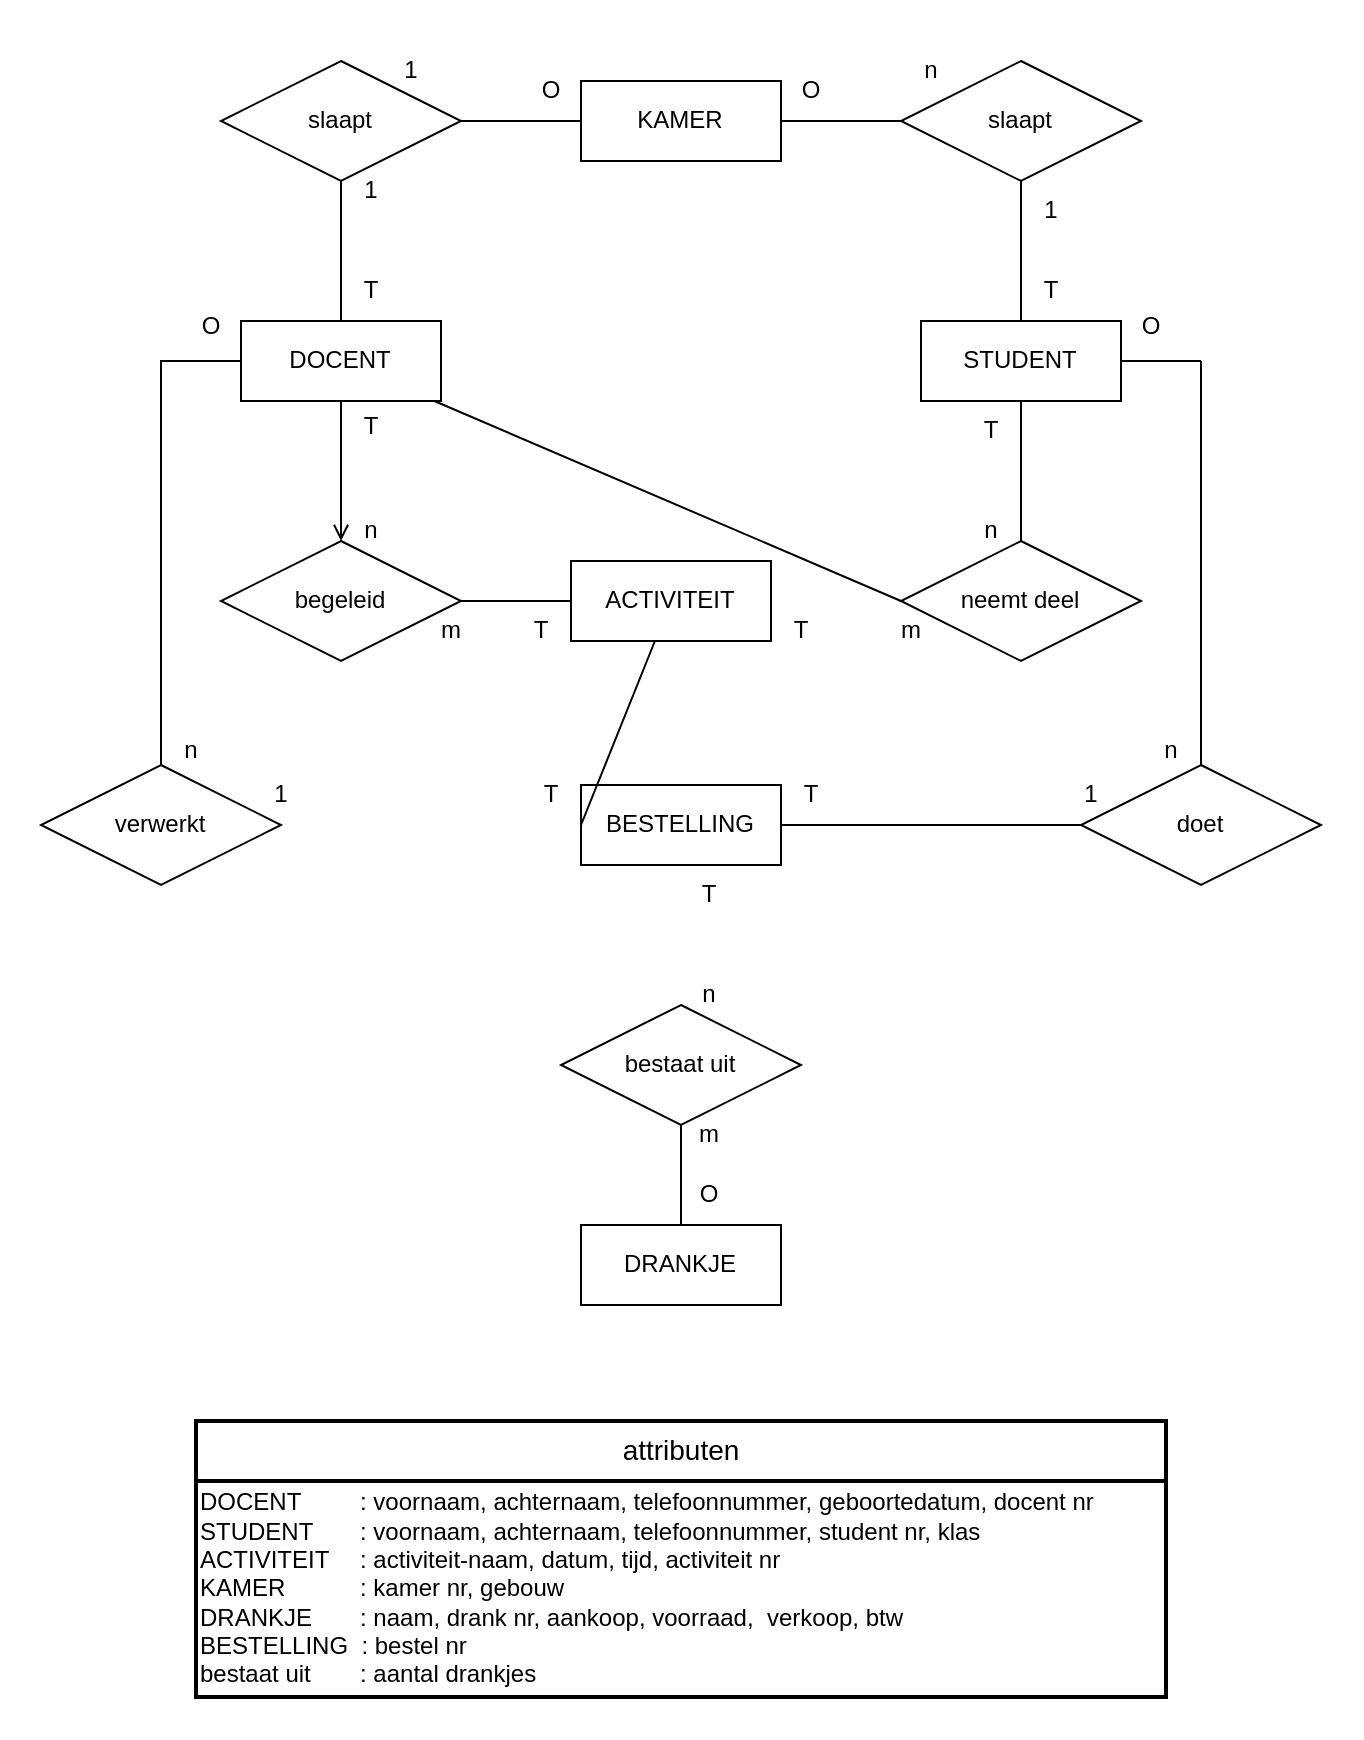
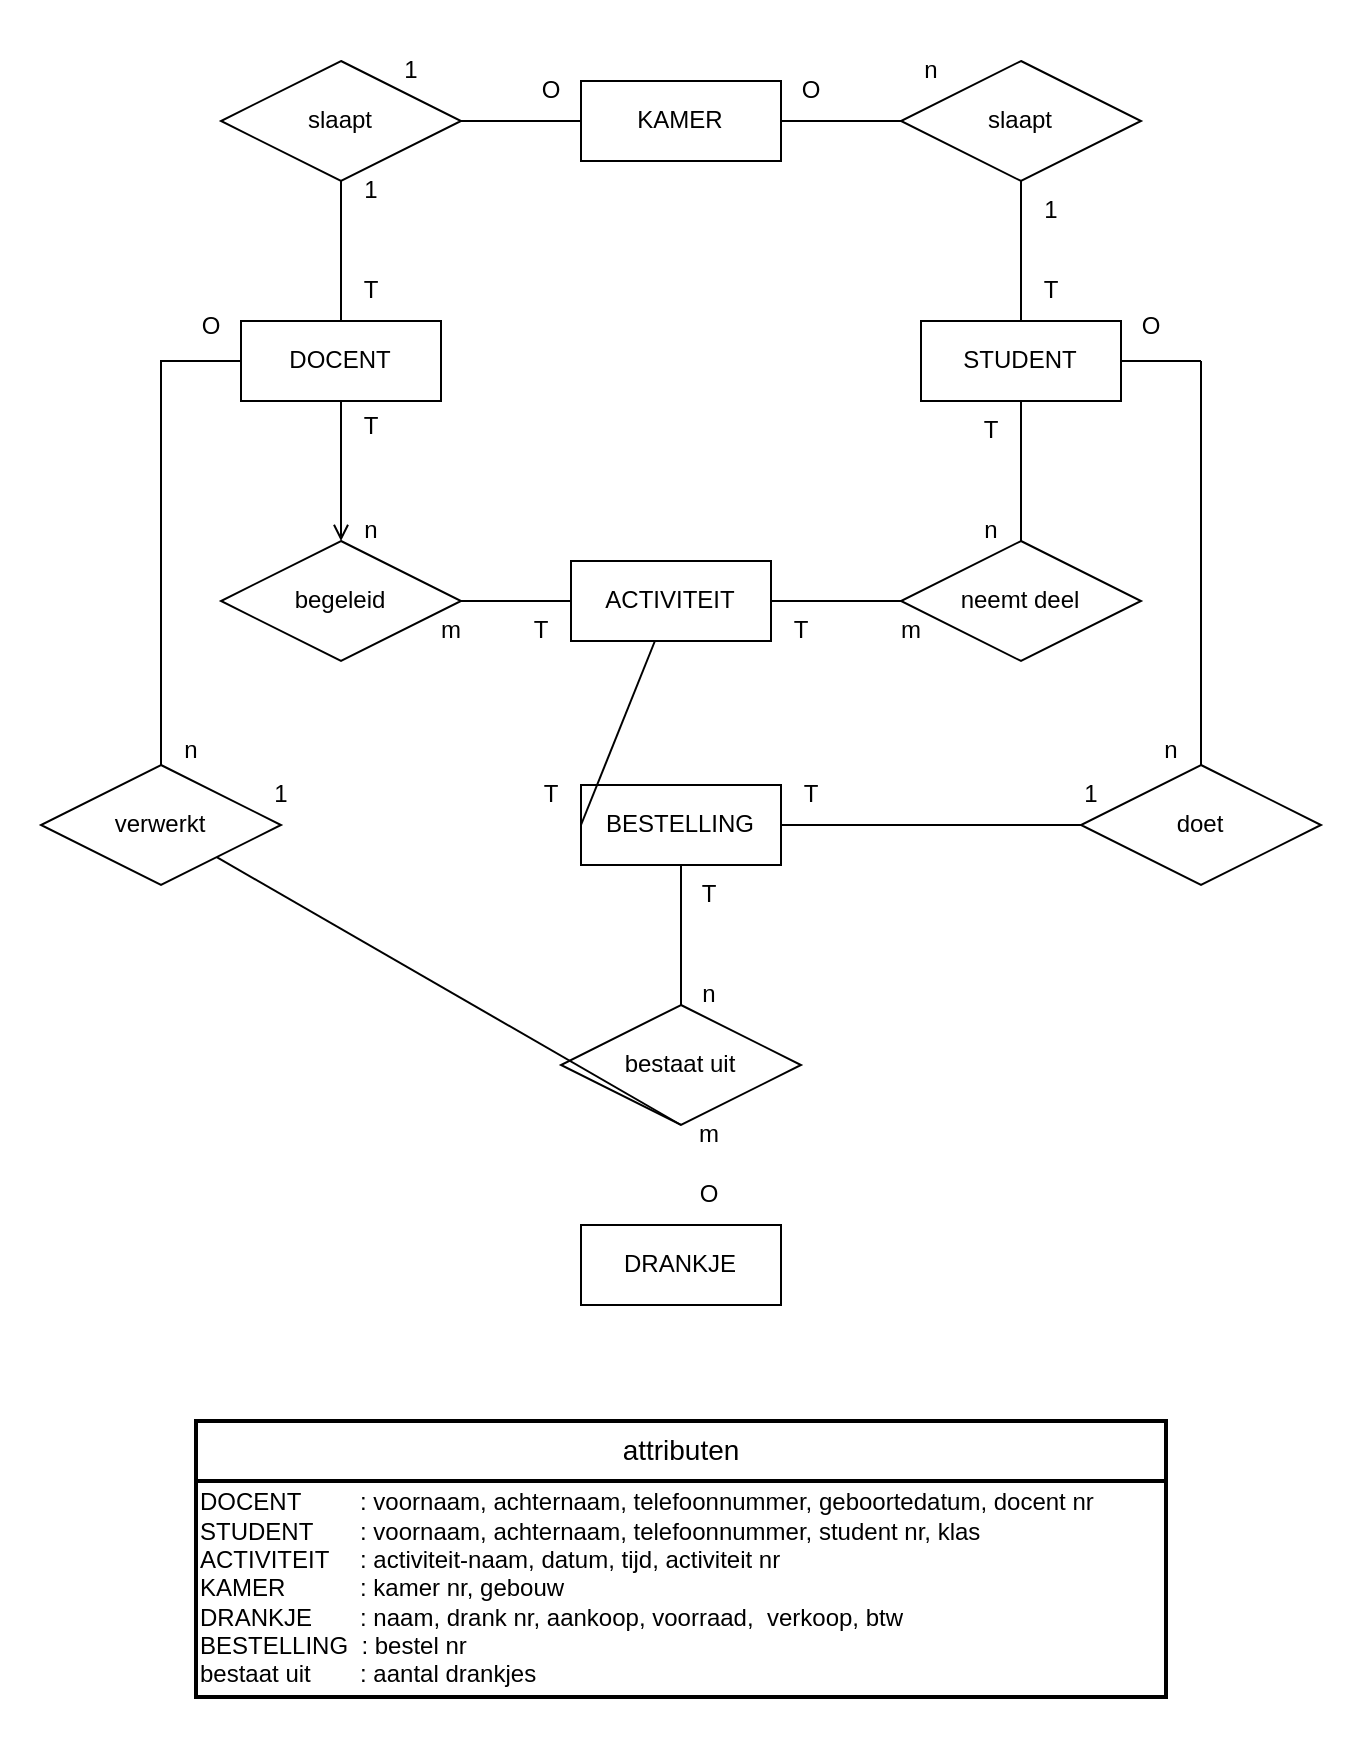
  <mxCell id="0" />
  <mxCell id="1" parent="0" />
  <mxCell id="2" value="DOCENT" style="whiteSpace=wrap;html=1;align=center;" parent="1" vertex="1"><mxGeometry x="120" y="160" width="100" height="40" as="geometry" /></mxCell>
  <mxCell id="3" value="KAMER" style="whiteSpace=wrap;html=1;align=center;" parent="1" vertex="1"><mxGeometry x="290" y="40" width="100" height="40" as="geometry" /></mxCell>
  <mxCell id="4" value="STUDENT" style="whiteSpace=wrap;html=1;align=center;" parent="1" vertex="1"><mxGeometry x="460" y="160" width="100" height="40" as="geometry" /></mxCell>
  <mxCell id="5" value="slaapt" style="shape=rhombus;perimeter=rhombusPerimeter;whiteSpace=wrap;html=1;align=center;" parent="1" vertex="1"><mxGeometry x="110" y="30" width="120" height="60" as="geometry" /></mxCell>
  <mxCell id="6" value="slaapt" style="shape=rhombus;perimeter=rhombusPerimeter;whiteSpace=wrap;html=1;align=center;" parent="1" vertex="1"><mxGeometry x="450" y="30" width="120" height="60" as="geometry" /></mxCell>
  <mxCell id="7" value="" style="endArrow=none;html=1;rounded=0;entryX=1;entryY=0.5;entryDx=0;entryDy=0;exitX=0;exitY=0.5;exitDx=0;exitDy=0;" parent="1" source="3" target="5" edge="1"><mxGeometry width="50" height="50" relative="1" as="geometry"><mxPoint x="60" y="40" as="sourcePoint" /><mxPoint x="120" y="50" as="targetPoint" /><Array as="points" /></mxGeometry></mxCell>
  <mxCell id="8" value="" style="endArrow=none;html=1;rounded=0;entryX=0;entryY=0.5;entryDx=0;entryDy=0;exitX=1;exitY=0.5;exitDx=0;exitDy=0;" parent="1" source="3" target="6" edge="1"><mxGeometry width="50" height="50" relative="1" as="geometry"><mxPoint x="365" y="-40" as="sourcePoint" /><mxPoint x="280" y="40" as="targetPoint" /><Array as="points" /></mxGeometry></mxCell>
  <mxCell id="9" value="" style="endArrow=none;html=1;rounded=0;exitX=0.5;exitY=0;exitDx=0;exitDy=0;entryX=0.5;entryY=1;entryDx=0;entryDy=0;" parent="1" source="2" target="5" edge="1"><mxGeometry width="50" height="50" relative="1" as="geometry"><mxPoint x="180" y="150" as="sourcePoint" /><mxPoint x="230" y="100" as="targetPoint" /></mxGeometry></mxCell>
  <mxCell id="10" value="" style="endArrow=none;html=1;rounded=0;entryX=0.5;entryY=0;entryDx=0;entryDy=0;exitX=0.5;exitY=1;exitDx=0;exitDy=0;" parent="1" source="6" target="4" edge="1"><mxGeometry width="50" height="50" relative="1" as="geometry"><mxPoint x="460" y="100" as="sourcePoint" /><mxPoint x="375" y="180" as="targetPoint" /></mxGeometry></mxCell>
  <mxCell id="11" value="1" style="text;html=1;align=center;verticalAlign=middle;resizable=0;points=[];autosize=1;strokeColor=none;fillColor=none;" parent="1" vertex="1"><mxGeometry x="170" y="80" width="30" height="30" as="geometry" /></mxCell>
  <mxCell id="12" value="T" style="text;html=1;align=center;verticalAlign=middle;resizable=0;points=[];autosize=1;strokeColor=none;fillColor=none;" parent="1" vertex="1"><mxGeometry x="170" y="130" width="30" height="30" as="geometry" /></mxCell>
  <mxCell id="13" value="1" style="text;html=1;align=center;verticalAlign=middle;resizable=0;points=[];autosize=1;strokeColor=none;fillColor=none;" parent="1" vertex="1"><mxGeometry x="510" y="90" width="30" height="30" as="geometry" /></mxCell>
  <mxCell id="14" value="T" style="text;html=1;align=center;verticalAlign=middle;resizable=0;points=[];autosize=1;strokeColor=none;fillColor=none;" parent="1" vertex="1"><mxGeometry x="510" y="130" width="30" height="30" as="geometry" /></mxCell>
  <mxCell id="15" value="O" style="text;html=1;align=center;verticalAlign=middle;resizable=0;points=[];autosize=1;strokeColor=none;fillColor=none;" parent="1" vertex="1"><mxGeometry x="260" y="30" width="30" height="30" as="geometry" /></mxCell>
  <mxCell id="16" value="O" style="text;html=1;align=center;verticalAlign=middle;resizable=0;points=[];autosize=1;strokeColor=none;fillColor=none;" parent="1" vertex="1"><mxGeometry x="390" y="30" width="30" height="30" as="geometry" /></mxCell>
  <mxCell id="17" value="1" style="text;html=1;align=center;verticalAlign=middle;resizable=0;points=[];autosize=1;strokeColor=none;fillColor=none;" parent="1" vertex="1"><mxGeometry x="190" y="20" width="30" height="30" as="geometry" /></mxCell>
  <mxCell id="18" value="n" style="text;html=1;align=center;verticalAlign=middle;resizable=0;points=[];autosize=1;strokeColor=none;fillColor=none;" parent="1" vertex="1"><mxGeometry x="450" y="20" width="30" height="30" as="geometry" /></mxCell>
  <mxCell id="19" value="begeleid" style="shape=rhombus;perimeter=rhombusPerimeter;whiteSpace=wrap;html=1;align=center;" parent="1" vertex="1"><mxGeometry x="110" y="270" width="120" height="60" as="geometry" /></mxCell>
  <mxCell id="20" value="" style="endArrow=open;html=1;rounded=0;entryX=0.5;entryY=0;entryDx=0;entryDy=0;exitX=0.5;exitY=1;exitDx=0;exitDy=0;" parent="1" source="2" target="19" edge="1"><mxGeometry width="50" height="50" relative="1" as="geometry"><mxPoint x="190" y="200" as="sourcePoint" /><mxPoint x="215" y="260" as="targetPoint" /></mxGeometry></mxCell>
  <mxCell id="21" value="" style="endArrow=none;html=1;rounded=0;exitX=0.5;exitY=0;exitDx=0;exitDy=0;entryX=0.5;entryY=1;entryDx=0;entryDy=0;" parent="1" source="22" target="4" edge="1"><mxGeometry width="50" height="50" relative="1" as="geometry"><mxPoint x="460" y="260" as="sourcePoint" /><mxPoint x="495" y="200" as="targetPoint" /></mxGeometry></mxCell>
  <mxCell id="22" value="neemt deel" style="shape=rhombus;perimeter=rhombusPerimeter;whiteSpace=wrap;html=1;align=center;" parent="1" vertex="1"><mxGeometry x="450" y="270" width="120" height="60" as="geometry" /></mxCell>
  <mxCell id="23" value="" style="endArrow=none;html=1;rounded=0;entryX=0;entryY=0.5;entryDx=0;entryDy=0;exitX=1;exitY=0.5;exitDx=0;exitDy=0;" parent="1" source="19" target="25" edge="1"><mxGeometry width="50" height="50" relative="1" as="geometry"><mxPoint x="215" y="340" as="sourcePoint" /><mxPoint x="310" y="420" as="targetPoint" /></mxGeometry></mxCell>
- <mxCell id="24" value="" style="endArrow=none;html=1;rounded=0;exitX=0;exitY=0.5;exitDx=0;exitDy=0;" parent="1" source="22" target="2" edge="1"><mxGeometry width="50" height="50" relative="1" as="geometry"><mxPoint x="460" y="340" as="sourcePoint" /><mxPoint x="375" y="420" as="targetPoint" /></mxGeometry></mxCell>
+ <mxCell id="24" value="" style="endArrow=none;html=1;rounded=0;entryX=1;entryY=0.5;entryDx=0;entryDy=0;exitX=0;exitY=0.5;exitDx=0;exitDy=0;" parent="1" source="22" target="25" edge="1"><mxGeometry width="50" height="50" relative="1" as="geometry"><mxPoint x="460" y="340" as="sourcePoint" /><mxPoint x="375" y="420" as="targetPoint" /></mxGeometry></mxCell>
  <mxCell id="25" value="ACTIVITEIT" style="whiteSpace=wrap;html=1;align=center;" parent="1" vertex="1"><mxGeometry x="285" y="280" width="100" height="40" as="geometry" /></mxCell>
  <mxCell id="26" value="T" style="text;html=1;align=center;verticalAlign=middle;resizable=0;points=[];autosize=1;strokeColor=none;fillColor=none;" parent="1" vertex="1"><mxGeometry x="170" y="198" width="30" height="30" as="geometry" /></mxCell>
  <mxCell id="27" value="n" style="text;html=1;align=center;verticalAlign=middle;resizable=0;points=[];autosize=1;strokeColor=none;fillColor=none;" parent="1" vertex="1"><mxGeometry x="170" y="250" width="30" height="30" as="geometry" /></mxCell>
  <mxCell id="28" value="T" style="text;html=1;align=center;verticalAlign=middle;resizable=0;points=[];autosize=1;strokeColor=none;fillColor=none;" parent="1" vertex="1"><mxGeometry x="480" y="200" width="30" height="30" as="geometry" /></mxCell>
  <mxCell id="29" value="n" style="text;html=1;align=center;verticalAlign=middle;resizable=0;points=[];autosize=1;strokeColor=none;fillColor=none;" parent="1" vertex="1"><mxGeometry x="480" y="250" width="30" height="30" as="geometry" /></mxCell>
  <mxCell id="30" value="m" style="text;html=1;align=center;verticalAlign=middle;resizable=0;points=[];autosize=1;strokeColor=none;fillColor=none;" parent="1" vertex="1"><mxGeometry x="210" y="300" width="30" height="30" as="geometry" /></mxCell>
  <mxCell id="31" value="T" style="text;html=1;align=center;verticalAlign=middle;resizable=0;points=[];autosize=1;strokeColor=none;fillColor=none;" parent="1" vertex="1"><mxGeometry x="255" y="300" width="30" height="30" as="geometry" /></mxCell>
  <mxCell id="32" value="m" style="text;html=1;align=center;verticalAlign=middle;resizable=0;points=[];autosize=1;strokeColor=none;fillColor=none;" parent="1" vertex="1"><mxGeometry x="440" y="300" width="30" height="30" as="geometry" /></mxCell>
  <mxCell id="33" value="T" style="text;html=1;align=center;verticalAlign=middle;resizable=0;points=[];autosize=1;strokeColor=none;fillColor=none;" parent="1" vertex="1"><mxGeometry x="385" y="300" width="30" height="30" as="geometry" /></mxCell>
  <mxCell id="34" value="" style="endArrow=none;html=1;rounded=0;exitX=1;exitY=0.5;exitDx=0;exitDy=0;" parent="1" source="4" edge="1"><mxGeometry width="50" height="50" relative="1" as="geometry"><mxPoint x="560" y="170" as="sourcePoint" /><mxPoint x="600" y="180" as="targetPoint" /></mxGeometry></mxCell>
  <mxCell id="35" value="" style="endArrow=none;html=1;rounded=0;exitX=0.5;exitY=0;exitDx=0;exitDy=0;" parent="1" source="37" edge="1"><mxGeometry width="50" height="50" relative="1" as="geometry"><mxPoint x="80" y="180" as="sourcePoint" /><mxPoint x="120" y="180" as="targetPoint" /><Array as="points"><mxPoint x="80" y="180" /></Array></mxGeometry></mxCell>
  <mxCell id="36" value="BESTELLING" style="whiteSpace=wrap;html=1;align=center;" parent="1" vertex="1"><mxGeometry x="290" y="392" width="100" height="40" as="geometry" /></mxCell>
  <mxCell id="37" value="verwerkt" style="shape=rhombus;perimeter=rhombusPerimeter;whiteSpace=wrap;html=1;align=center;" parent="1" vertex="1"><mxGeometry x="20" y="382" width="120" height="60" as="geometry" /></mxCell>
  <mxCell id="38" value="" style="endArrow=none;html=1;rounded=0;exitX=0;exitY=0.5;exitDx=0;exitDy=0;" parent="1" source="36" target="25" edge="1"><mxGeometry width="50" height="50" relative="1" as="geometry"><mxPoint x="80" y="542" as="sourcePoint" /><mxPoint x="79.63" y="442" as="targetPoint" /></mxGeometry></mxCell>
  <mxCell id="39" value="doet" style="shape=rhombus;perimeter=rhombusPerimeter;whiteSpace=wrap;html=1;align=center;" parent="1" vertex="1"><mxGeometry x="540" y="382" width="120" height="60" as="geometry" /></mxCell>
  <mxCell id="40" value="" style="endArrow=none;html=1;rounded=0;entryX=0;entryY=0.5;entryDx=0;entryDy=0;exitX=1;exitY=0.5;exitDx=0;exitDy=0;" parent="1" source="36" target="39" edge="1"><mxGeometry width="50" height="50" relative="1" as="geometry"><mxPoint x="460" y="412" as="sourcePoint" /><mxPoint x="599.63" y="442" as="targetPoint" /></mxGeometry></mxCell>
  <mxCell id="41" value="" style="endArrow=none;html=1;rounded=0;exitX=1;exitY=0.5;exitDx=0;exitDy=0;entryX=0.5;entryY=0;entryDx=0;entryDy=0;" parent="1" target="39" edge="1"><mxGeometry width="50" height="50" relative="1" as="geometry"><mxPoint x="600" y="180" as="sourcePoint" /><mxPoint x="670" y="260" as="targetPoint" /></mxGeometry></mxCell>
  <mxCell id="42" value="T" style="text;html=1;align=center;verticalAlign=middle;resizable=0;points=[];autosize=1;strokeColor=none;fillColor=none;" parent="1" vertex="1"><mxGeometry x="260" y="382" width="30" height="30" as="geometry" /></mxCell>
  <mxCell id="43" value="T" style="text;html=1;align=center;verticalAlign=middle;resizable=0;points=[];autosize=1;strokeColor=none;fillColor=none;" parent="1" vertex="1"><mxGeometry x="390" y="382" width="30" height="30" as="geometry" /></mxCell>
  <mxCell id="44" value="1" style="text;html=1;align=center;verticalAlign=middle;resizable=0;points=[];autosize=1;strokeColor=none;fillColor=none;" parent="1" vertex="1"><mxGeometry x="125" y="382" width="30" height="30" as="geometry" /></mxCell>
  <mxCell id="45" value="1" style="text;html=1;align=center;verticalAlign=middle;resizable=0;points=[];autosize=1;strokeColor=none;fillColor=none;" parent="1" vertex="1"><mxGeometry x="530" y="382" width="30" height="30" as="geometry" /></mxCell>
  <mxCell id="46" value="O" style="text;html=1;align=center;verticalAlign=middle;resizable=0;points=[];autosize=1;strokeColor=none;fillColor=none;" parent="1" vertex="1"><mxGeometry x="90" y="148" width="30" height="30" as="geometry" /></mxCell>
  <mxCell id="47" value="O" style="text;html=1;align=center;verticalAlign=middle;resizable=0;points=[];autosize=1;strokeColor=none;fillColor=none;" parent="1" vertex="1"><mxGeometry x="560" y="148" width="30" height="30" as="geometry" /></mxCell>
  <mxCell id="48" value="n" style="text;html=1;align=center;verticalAlign=middle;resizable=0;points=[];autosize=1;strokeColor=none;fillColor=none;" parent="1" vertex="1"><mxGeometry x="80" y="360" width="30" height="30" as="geometry" /></mxCell>
  <mxCell id="49" value="n" style="text;html=1;align=center;verticalAlign=middle;resizable=0;points=[];autosize=1;strokeColor=none;fillColor=none;" parent="1" vertex="1"><mxGeometry x="570" y="360" width="30" height="30" as="geometry" /></mxCell>
  <mxCell id="50" value="attributen" style="swimlane;childLayout=stackLayout;horizontal=1;startSize=30;horizontalStack=0;rounded=1;fontSize=14;fontStyle=0;strokeWidth=2;resizeParent=0;resizeLast=1;shadow=0;dashed=0;align=center;arcSize=0;whiteSpace=wrap;html=1;" parent="1" vertex="1"><mxGeometry x="97.5" y="710" width="485" height="138" as="geometry" /></mxCell>
  <mxCell id="51" value="DOCENT&amp;nbsp;&lt;span style=&quot;white-space: pre;&quot;&gt;&#09;&lt;/span&gt;: voornaam, achternaam, telefoonnummer, geboortedatum, docent nr&lt;br&gt;STUDENT&lt;span style=&quot;white-space: pre;&quot;&gt;&#09;&lt;/span&gt;: voornaam, achternaam, telefoonnummer, student nr, klas&lt;br&gt;ACTIVITEIT&lt;span style=&quot;white-space: pre;&quot;&gt;&#09;&lt;/span&gt;: activiteit-naam, datum, tijd, activiteit nr&lt;br&gt;KAMER&lt;span style=&quot;white-space: pre;&quot;&gt;&#09;&lt;/span&gt;&lt;span style=&quot;white-space: pre;&quot;&gt;&#09;&lt;/span&gt;: kamer nr, gebouw&lt;br&gt;DRANKJE&lt;span style=&quot;white-space: pre;&quot;&gt;&#09;&lt;/span&gt;: naam, drank nr, aankoop, voorraad,&amp;nbsp; verkoop, btw&lt;br&gt;BESTELLING&amp;nbsp; : bestel nr&lt;br&gt;bestaat uit&lt;span style=&quot;white-space: pre;&quot;&gt;&#09;&lt;/span&gt;: aantal drankjes" style="text;html=1;align=left;verticalAlign=middle;resizable=0;points=[];autosize=1;strokeColor=none;fillColor=none;" parent="50" vertex="1"><mxGeometry y="30" width="485" height="108" as="geometry" /></mxCell>
+ <mxCell id="52" value="" style="endArrow=none;html=1;rounded=0;exitX=0.5;exitY=1;exitDx=0;exitDy=0;entryX=0.5;entryY=0;entryDx=0;entryDy=0;" parent="1" source="36" target="53" edge="1"><mxGeometry relative="1" as="geometry"><mxPoint x="270" y="602" as="sourcePoint" /><mxPoint x="340" y="652" as="targetPoint" /></mxGeometry></mxCell>
  <mxCell id="53" value="bestaat uit" style="shape=rhombus;perimeter=rhombusPerimeter;whiteSpace=wrap;html=1;align=center;" parent="1" vertex="1"><mxGeometry x="280" y="502" width="120" height="60" as="geometry" /></mxCell>
  <mxCell id="54" value="DRANKJE" style="whiteSpace=wrap;html=1;align=center;" parent="1" vertex="1"><mxGeometry x="290" y="612" width="100" height="40" as="geometry" /></mxCell>
- <mxCell id="55" value="" style="endArrow=none;html=1;rounded=0;exitX=0.5;exitY=1;exitDx=0;exitDy=0;entryX=0.5;entryY=0;entryDx=0;entryDy=0;" parent="1" source="53" target="54" edge="1"><mxGeometry relative="1" as="geometry"><mxPoint x="339.47" y="692" as="sourcePoint" /><mxPoint x="340" y="742" as="targetPoint" /></mxGeometry></mxCell>
+ <mxCell id="55" value="" style="endArrow=none;html=1;rounded=0;exitX=0.5;exitY=1;exitDx=0;exitDy=0;" parent="1" source="53" target="37" edge="1"><mxGeometry relative="1" as="geometry"><mxPoint x="339.47" y="692" as="sourcePoint" /><mxPoint x="340" y="742" as="targetPoint" /></mxGeometry></mxCell>
  <mxCell id="56" value="T" style="text;html=1;align=center;verticalAlign=middle;resizable=0;points=[];autosize=1;strokeColor=none;fillColor=none;" parent="1" vertex="1"><mxGeometry x="339" y="432" width="30" height="30" as="geometry" /></mxCell>
  <mxCell id="57" value="n" style="text;html=1;align=center;verticalAlign=middle;resizable=0;points=[];autosize=1;strokeColor=none;fillColor=none;" parent="1" vertex="1"><mxGeometry x="339" y="482" width="30" height="30" as="geometry" /></mxCell>
  <mxCell id="58" value="O" style="text;html=1;align=center;verticalAlign=middle;resizable=0;points=[];autosize=1;strokeColor=none;fillColor=none;" parent="1" vertex="1"><mxGeometry x="339" y="582" width="30" height="30" as="geometry" /></mxCell>
  <mxCell id="59" value="m" style="text;html=1;align=center;verticalAlign=middle;resizable=0;points=[];autosize=1;strokeColor=none;fillColor=none;" parent="1" vertex="1"><mxGeometry x="339" y="552" width="30" height="30" as="geometry" /></mxCell>
